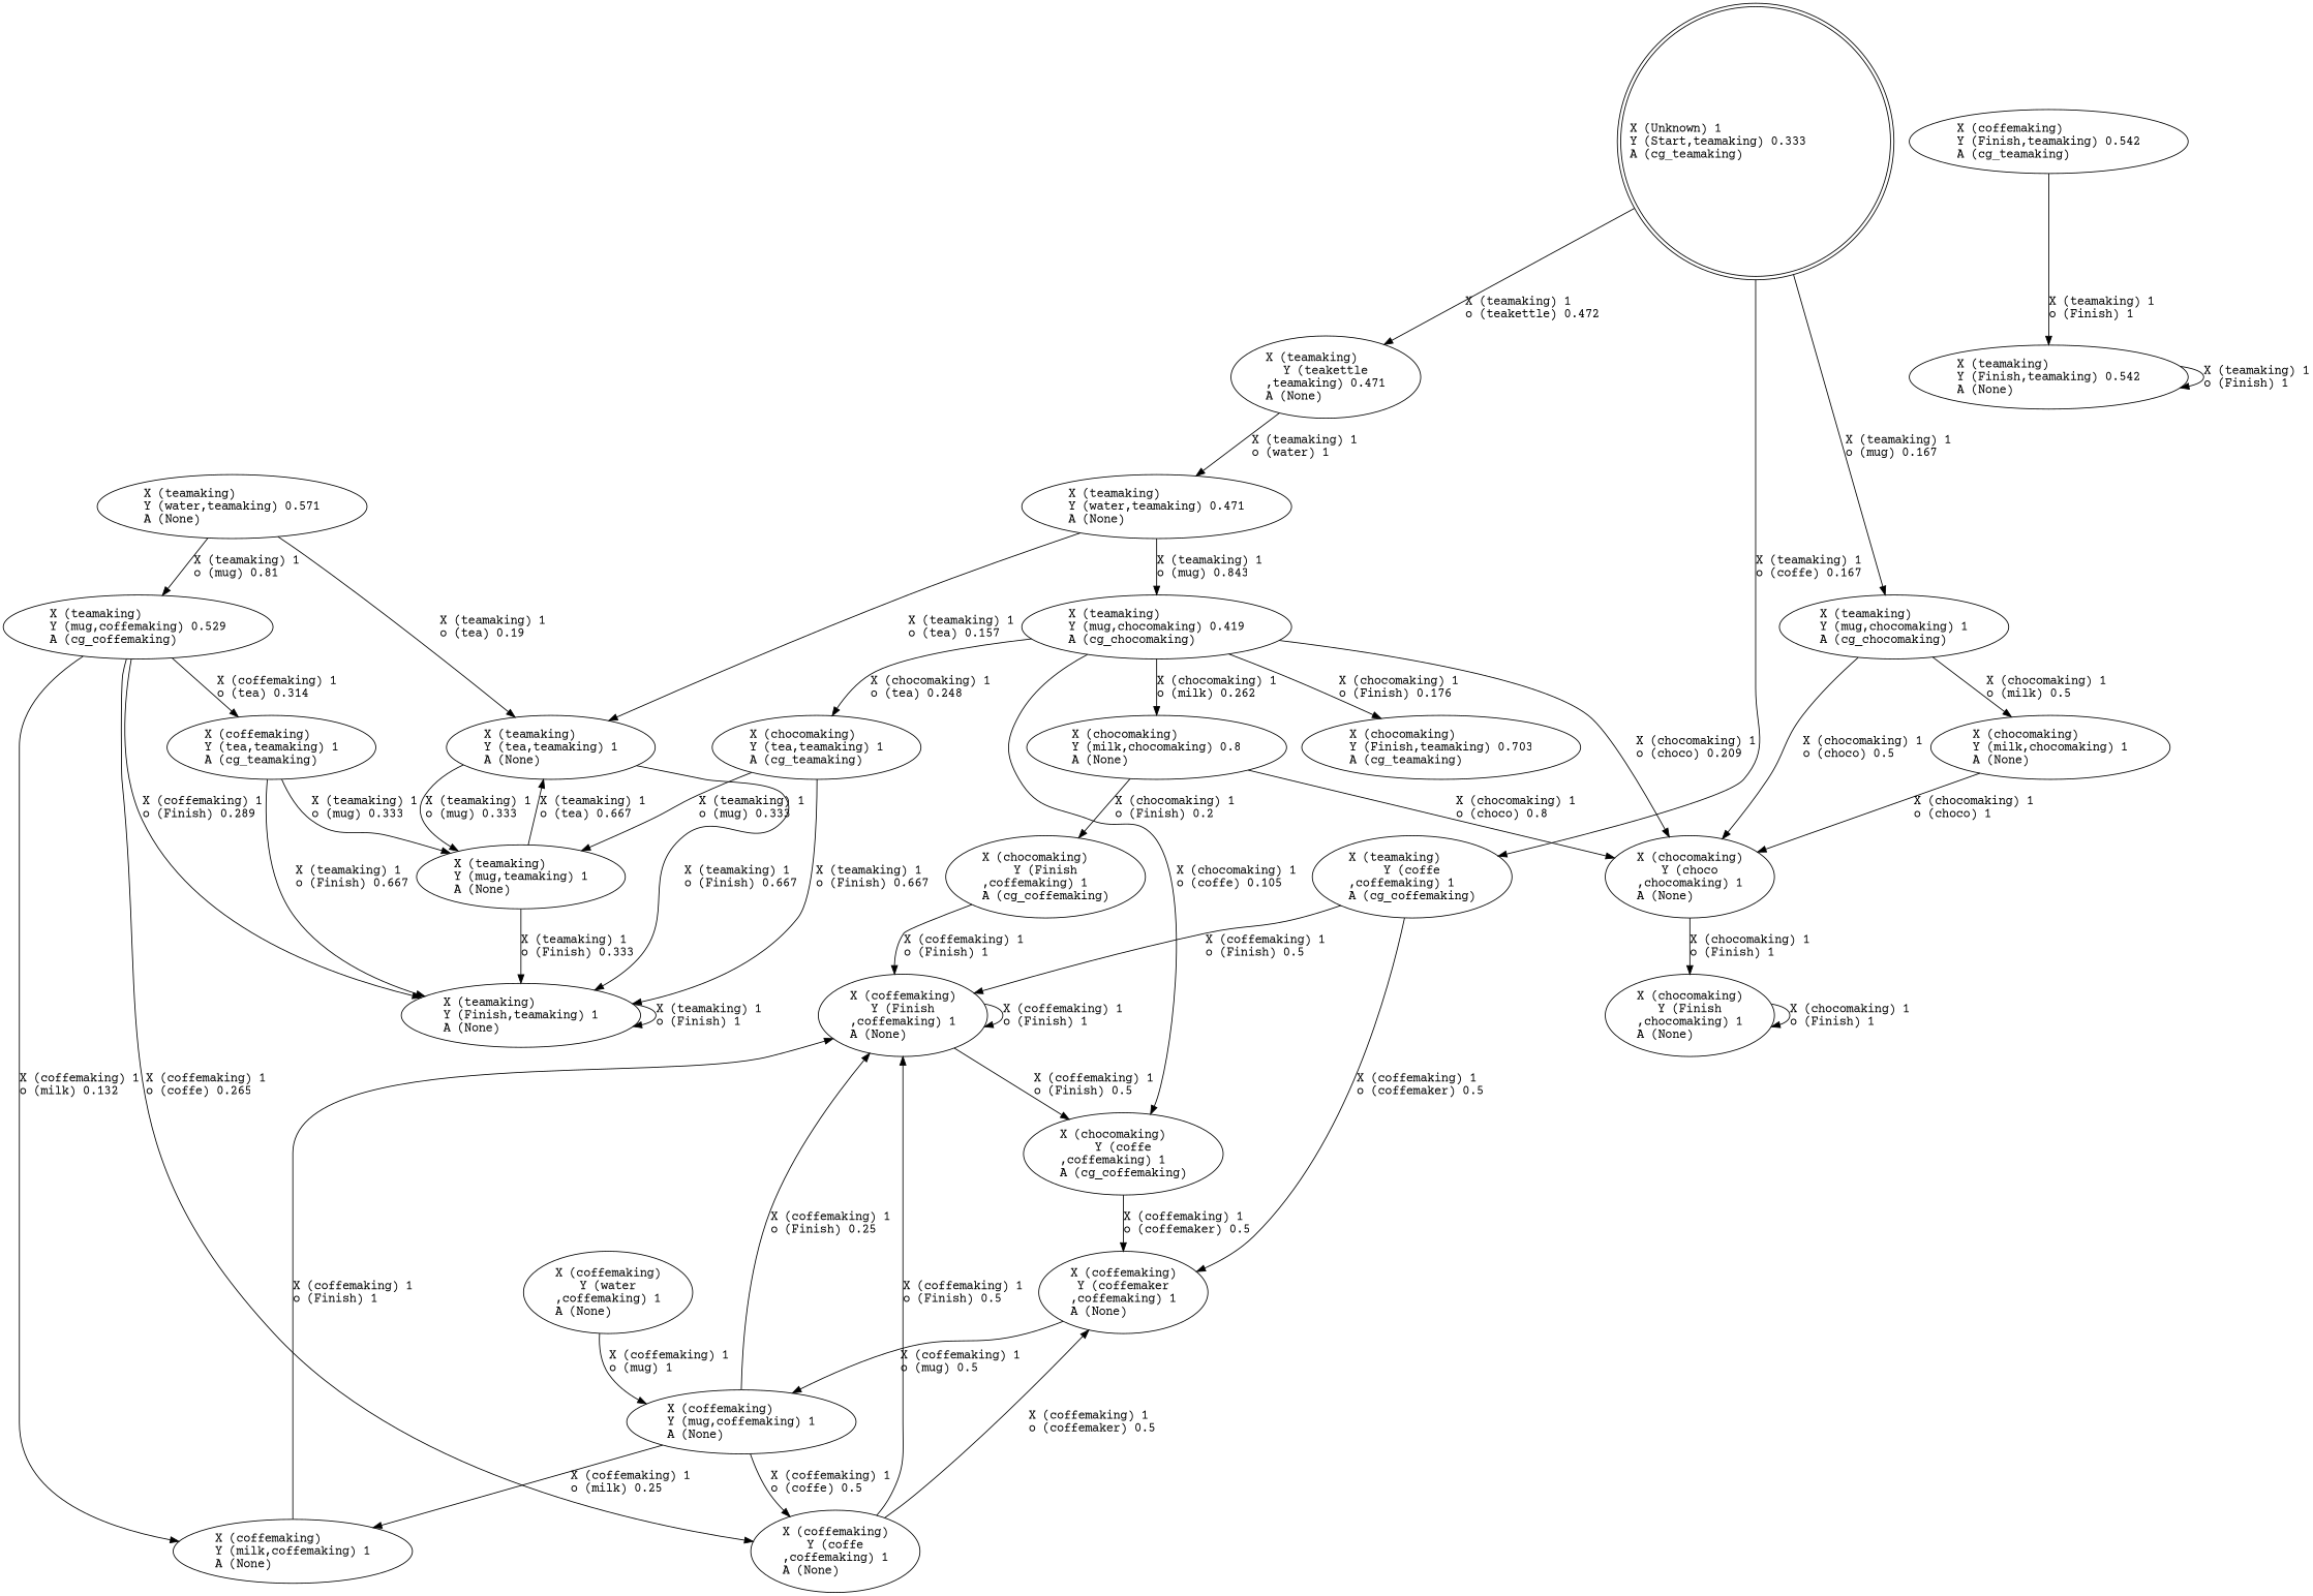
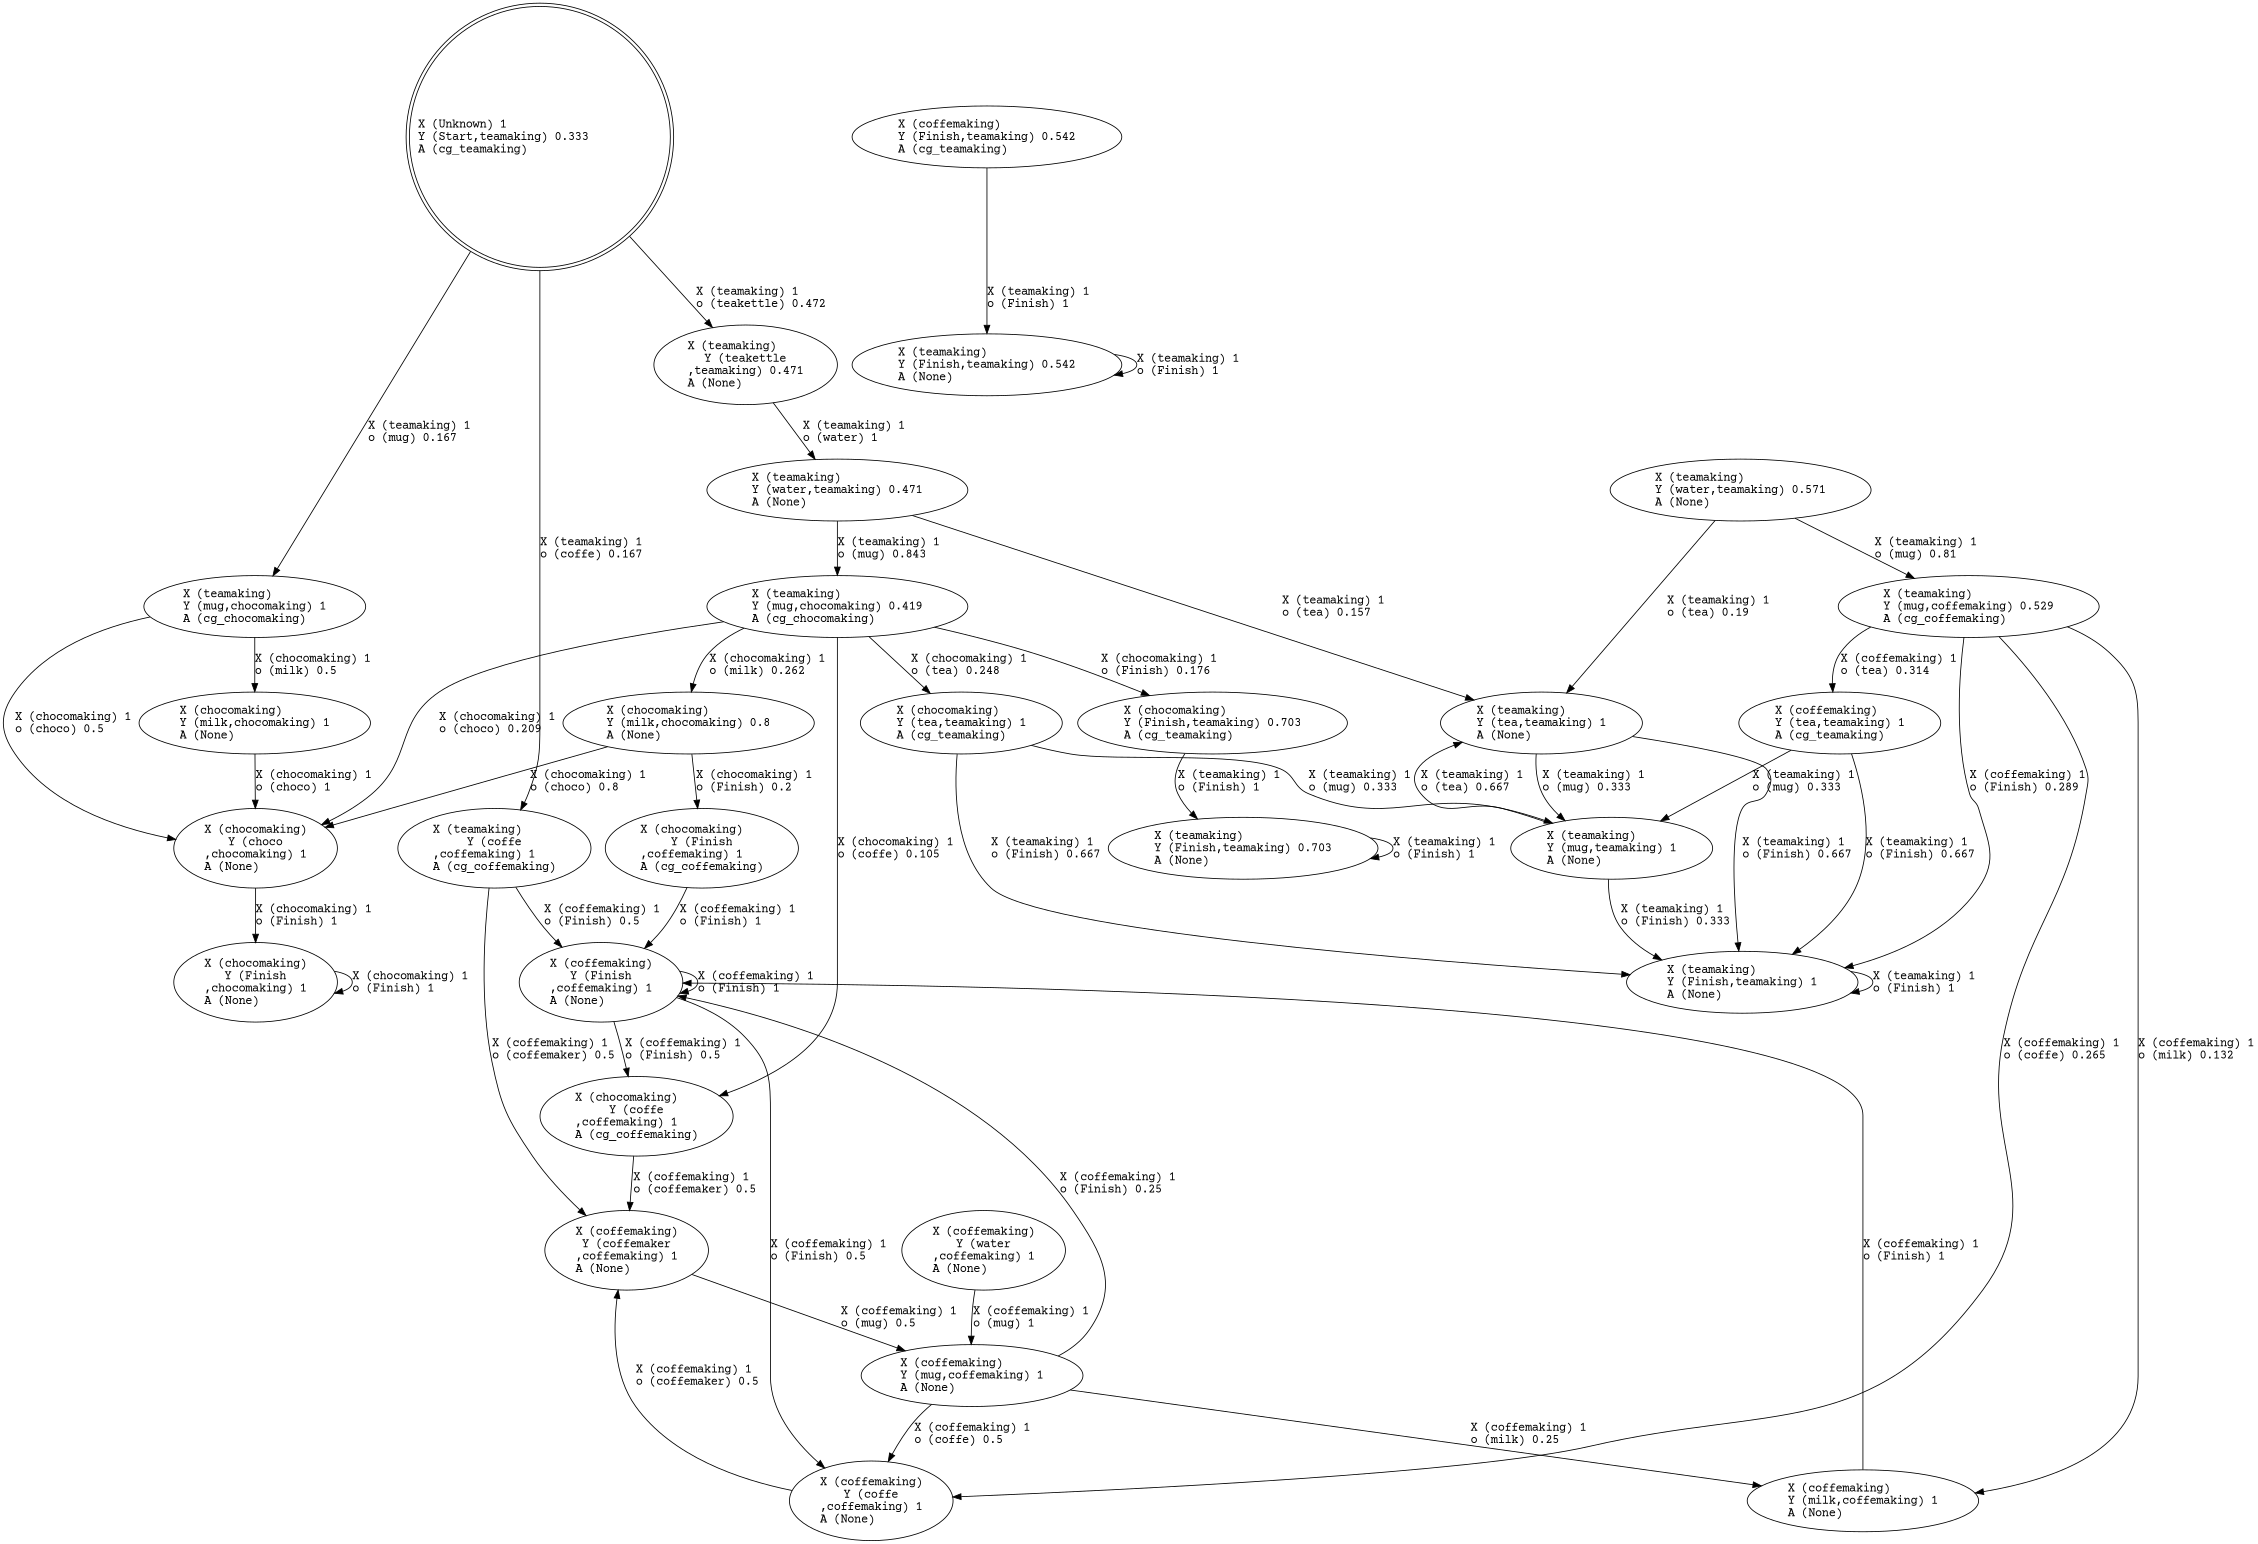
  digraph {
    fontname="Courier Prime"
    node [fontname="Courier Prime"]
    edge [fontname="Courier Prime"]
    n1 [label="X (Unknown) 1\lY (Start,teamaking) 0.333\lA (cg_teamaking)\l" labeljust=l shape=doublecircle]
    n2 [label="X (teamaking)\lY (coffe\n,coffemaking) 1\lA (cg_coffemaking)\l"]
    n3 [label="X (teamaking)\lY (mug,chocomaking) 1\lA (cg_chocomaking)\l"]
    n4 [label="X (teamaking)\lY (teakettle\n,teamaking) 0.471\lA (None)\l"]
    n5 [label="X (coffemaking)\lY (Finish\n,coffemaking) 1\lA (None)\l"]
    n6 [label="X (coffemaking)\lY (coffemaker\n,coffemaking) 1\lA (None)\l"]
    n7 [label="X (chocomaking)\lY (choco\n,chocomaking) 1\lA (None)\l"]
    n8 [label="X (chocomaking)\lY (milk,chocomaking) 1\lA (None)\l"]
    n9 [label="X (teamaking)\lY (water,teamaking) 0.471\lA (None)\l"]
    n10 [label="X (teamaking)\lY (Finish,teamaking) 1\lA (None)\l"]
    n11 [label="X (teamaking)\lY (mug,teamaking) 1\lA (None)\l"]
    n12 [label="X (teamaking)\lY (tea,teamaking) 1\lA (None)\l"]
+   n13 [label="X (teamaking)\lY (Finish,teamaking) 0.703\lA (None)\l"]
    n14 [label="X (chocomaking)\lY (Finish,teamaking) 0.703\lA (cg_teamaking)\l"]
    n15 [label="X (chocomaking)\lY (milk,chocomaking) 0.8\lA (None)\l"]
    n16 [label="X (chocomaking)\lY (Finish\n,coffemaking) 1\lA (cg_coffemaking)\l"]
    n17 [label="X (chocomaking)\lY (Finish\n,chocomaking) 1\lA (None)\l"]
    n18 [label="X (chocomaking)\lY (coffe\n,coffemaking) 1\lA (cg_coffemaking)\l"]
    n19 [label="X (coffemaking)\lY (mug,coffemaking) 1\lA (None)\l"]
    n20 [label="X (teamaking)\lY (mug,chocomaking) 0.419\lA (cg_chocomaking)\l"]
    n21 [label="X (chocomaking)\lY (tea,teamaking) 1\lA (cg_teamaking)\l"]
    n22 [label="X (teamaking)\lY (water,teamaking) 0.571\lA (None)\l"]
    n23 [label="X (teamaking)\lY (mug,coffemaking) 0.529\lA (cg_coffemaking)\l"]
    n24 [label="X (coffemaking)\lY (coffe\n,coffemaking) 1\lA (None)\l"]
    n25 [label="X (coffemaking)\lY (tea,teamaking) 1\lA (cg_teamaking)\l"]
    n26 [label="X (coffemaking)\lY (water\n,coffemaking) 1\lA (None)\l"]
    n27 [label="X (coffemaking)\lY (milk,coffemaking) 1\lA (None)\l"]
    n28 [label="X (coffemaking)\lY (Finish,teamaking) 0.542\lA (cg_teamaking)\l"]
    n29 [label="X (teamaking)\lY (Finish,teamaking) 0.542\lA (None)\l"]
    n1 -> n2 [label="X (teamaking) 1\lo (coffe) 0.167\l"]
    n1 -> n3 [label="X (teamaking) 1\lo (mug) 0.167\l"]
    n1 -> n4 [label="X (teamaking) 1\lo (teakettle) 0.472\l"]
    n2 -> n5 [label="X (coffemaking) 1\lo (Finish) 0.5\l"]
    n2 -> n6 [label="X (coffemaking) 1\lo (coffemaker) 0.5\l"]
    n3 -> n7 [label="X (chocomaking) 1\lo (choco) 0.5\l"]
    n3 -> n8 [label="X (chocomaking) 1\lo (milk) 0.5\l"]
    n4 -> n9 [label="X (teamaking) 1\lo (water) 1\l"]
    n5 -> n5 [label="X (coffemaking) 1\lo (Finish) 1\l"]
    n5 -> n18 [label="X (coffemaking) 1\lo (Finish) 0.5\l"]
    n6 -> n19 [label="X (coffemaking) 1\lo (mug) 0.5\l"]
    n7 -> n17 [label="X (chocomaking) 1\lo (Finish) 1\l"]
    n8 -> n7 [label="X (chocomaking) 1\lo (choco) 1\l"]
    n9 -> n12 [label="X (teamaking) 1\lo (tea) 0.157\l"]
    n9 -> n20 [label="X (teamaking) 1\lo (mug) 0.843\l"]
    n10 -> n10 [label="X (teamaking) 1\lo (Finish) 1\l"]
    n11 -> n10 [label="X (teamaking) 1\lo (Finish) 0.333\l"]
    n11 -> n12 [label="X (teamaking) 1\lo (tea) 0.667\l"]
    n12 -> n10 [label="X (teamaking) 1\lo (Finish) 0.667\l"]
    n12 -> n11 [label="X (teamaking) 1\lo (mug) 0.333\l"]
+   n13 -> n13 [label="X (teamaking) 1\lo (Finish) 1\l"]
+   n14 -> n13 [label="X (teamaking) 1\lo (Finish) 1\l"]
    n15 -> n7 [label="X (chocomaking) 1\lo (choco) 0.8\l"]
    n15 -> n16 [label="X (chocomaking) 1\lo (Finish) 0.2\l"]
    n16 -> n5 [label="X (coffemaking) 1\lo (Finish) 1\l"]
    n17 -> n17 [label="X (chocomaking) 1\lo (Finish) 1\l"]
    n18 -> n6 [label="X (coffemaking) 1\lo (coffemaker) 0.5\l"]
    n19 -> n5 [label="X (coffemaking) 1\lo (Finish) 0.25\l"]
    n19 -> n24 [label="X (coffemaking) 1\lo (coffe) 0.5\l"]
    n19 -> n27 [label="X (coffemaking) 1\lo (milk) 0.25\l"]
    n20 -> n7 [label="X (chocomaking) 1\lo (choco) 0.209\l"]
    n20 -> n14 [label="X (chocomaking) 1\lo (Finish) 0.176\l"]
    n20 -> n15 [label="X (chocomaking) 1\lo (milk) 0.262\l"]
    n20 -> n18 [label="X (chocomaking) 1\lo (coffe) 0.105\l"]
    n20 -> n21 [label="X (chocomaking) 1\lo (tea) 0.248\l"]
    n21 -> n10 [label="X (teamaking) 1\lo (Finish) 0.667\l"]
    n21 -> n11 [label="X (teamaking) 1\lo (mug) 0.333\l"]
    n22 -> n12 [label="X (teamaking) 1\lo (tea) 0.19\l"]
    n22 -> n23 [label="X (teamaking) 1\lo (mug) 0.81\l"]
    n23 -> n10 [label="X (coffemaking) 1\lo (Finish) 0.289\l"]
    n23 -> n24 [label="X (coffemaking) 1\lo (coffe) 0.265\l"]
    n23 -> n25 [label="X (coffemaking) 1\lo (tea) 0.314\l"]
    n23 -> n27 [label="X (coffemaking) 1\lo (milk) 0.132\l"]
-   n24 -> n5 [label="X (coffemaking) 1\lo (Finish) 0.5\l"]
+   n5 -> n24 [label="X (coffemaking) 1\lo (Finish) 0.5\l"]
    n24 -> n6 [label="X (coffemaking) 1\lo (coffemaker) 0.5\l"]
    n25 -> n10 [label="X (teamaking) 1\lo (Finish) 0.667\l"]
    n25 -> n11 [label="X (teamaking) 1\lo (mug) 0.333\l"]
    n26 -> n19 [label="X (coffemaking) 1\lo (mug) 1\l"]
    n27 -> n5 [label="X (coffemaking) 1\lo (Finish) 1\l"]
    n28 -> n29 [label="X (teamaking) 1\lo (Finish) 1\l"]
    n29 -> n29 [label="X (teamaking) 1\lo (Finish) 1\l"]
  }
